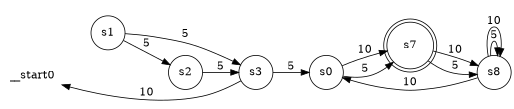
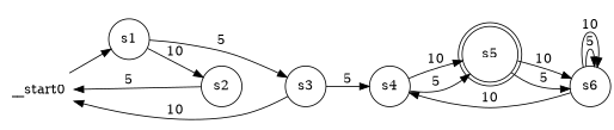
  digraph {
    rankdir=LR
    node [shape=circle]
    __start0 [shape=none]
    n2 [label=s1]
    n3 [label=s2]
    n4 [label=s3]
-   n5 [label=s0]
-   n6 [label=s7 shape=doublecircle]
-   n7 [label=s8]
-   n2 -> n3 [label=5]
+   n5 [label=s4]
+   n6 [label=s5 shape=doublecircle]
+   n7 [label=s6]
+   __start0 -> n2
+   n2 -> n3 [label=10]
    n2 -> n4 [label=5]
-   n3 -> n4 [label=5]
+   n3 -> __start0 [label=5]
    n4 -> __start0 [label=10]
    n4 -> n5 [label=5]
    n5 -> n6 [label=10]
    n5 -> n6 [label=5]
    n6 -> n7 [label=5]
    n6 -> n7 [label=10]
    n7 -> n5 [label=10]
    n7 -> n7 [label=5]
    n7 -> n7 [label=10]
  }
